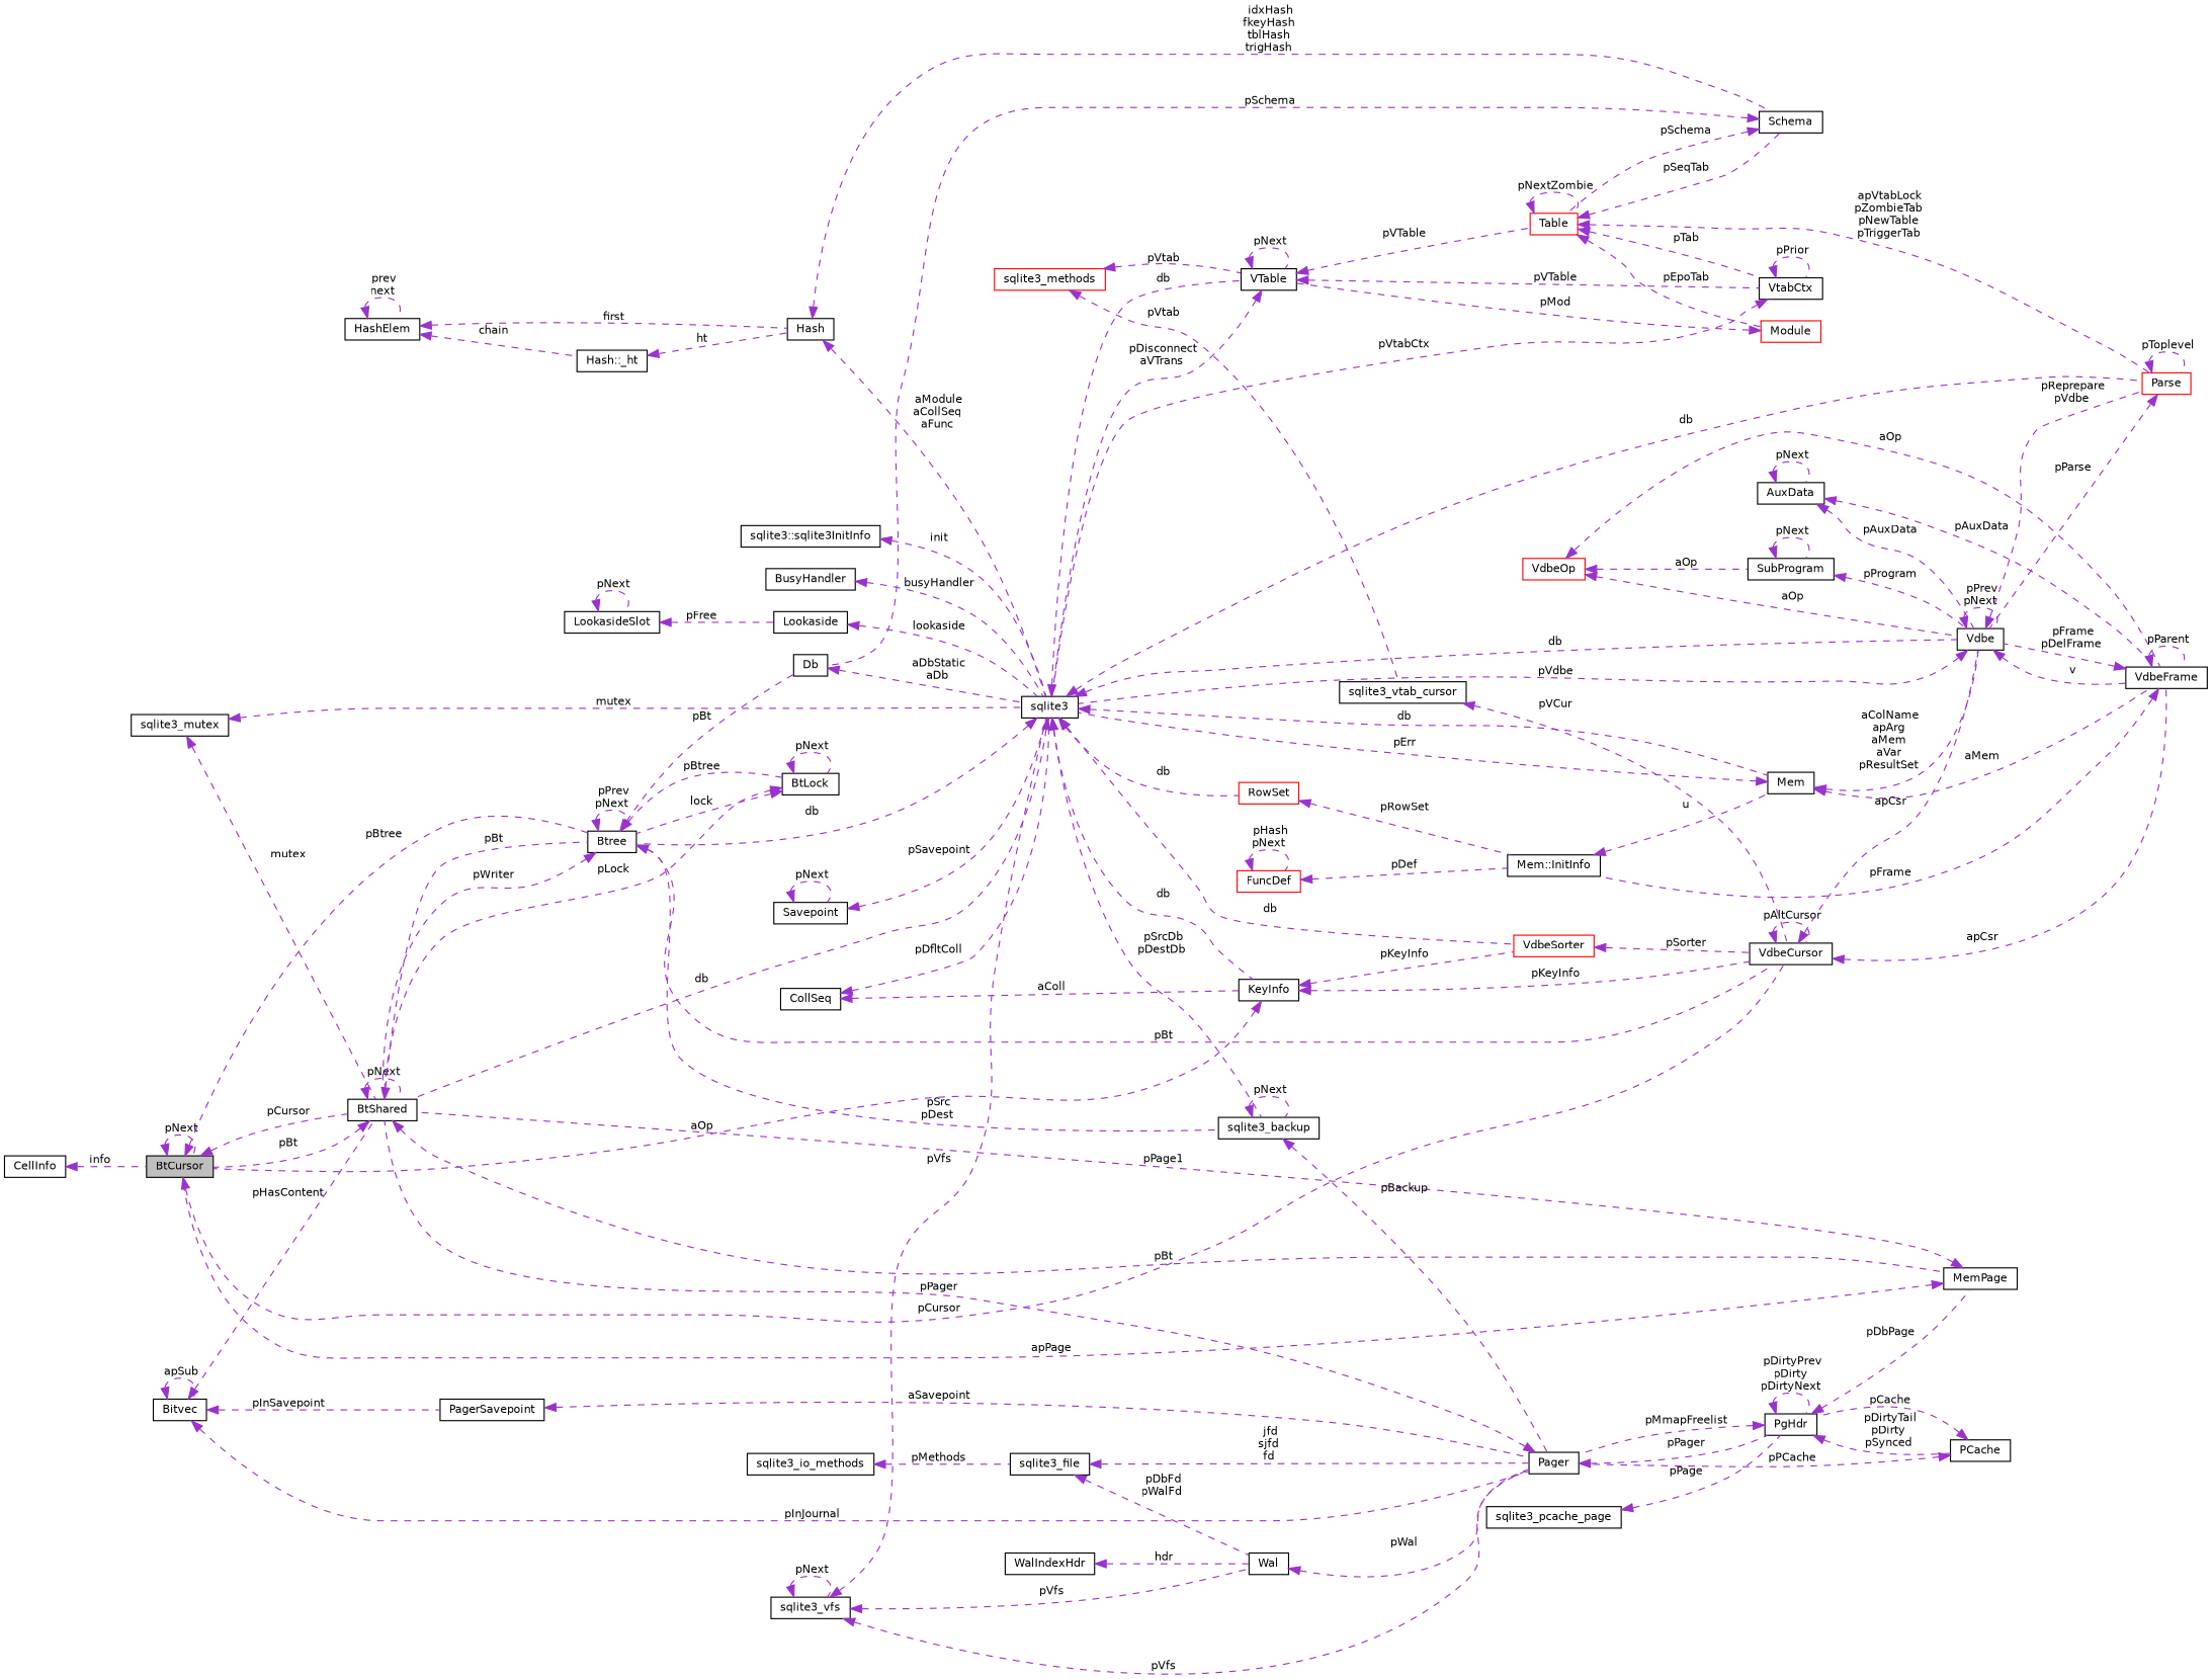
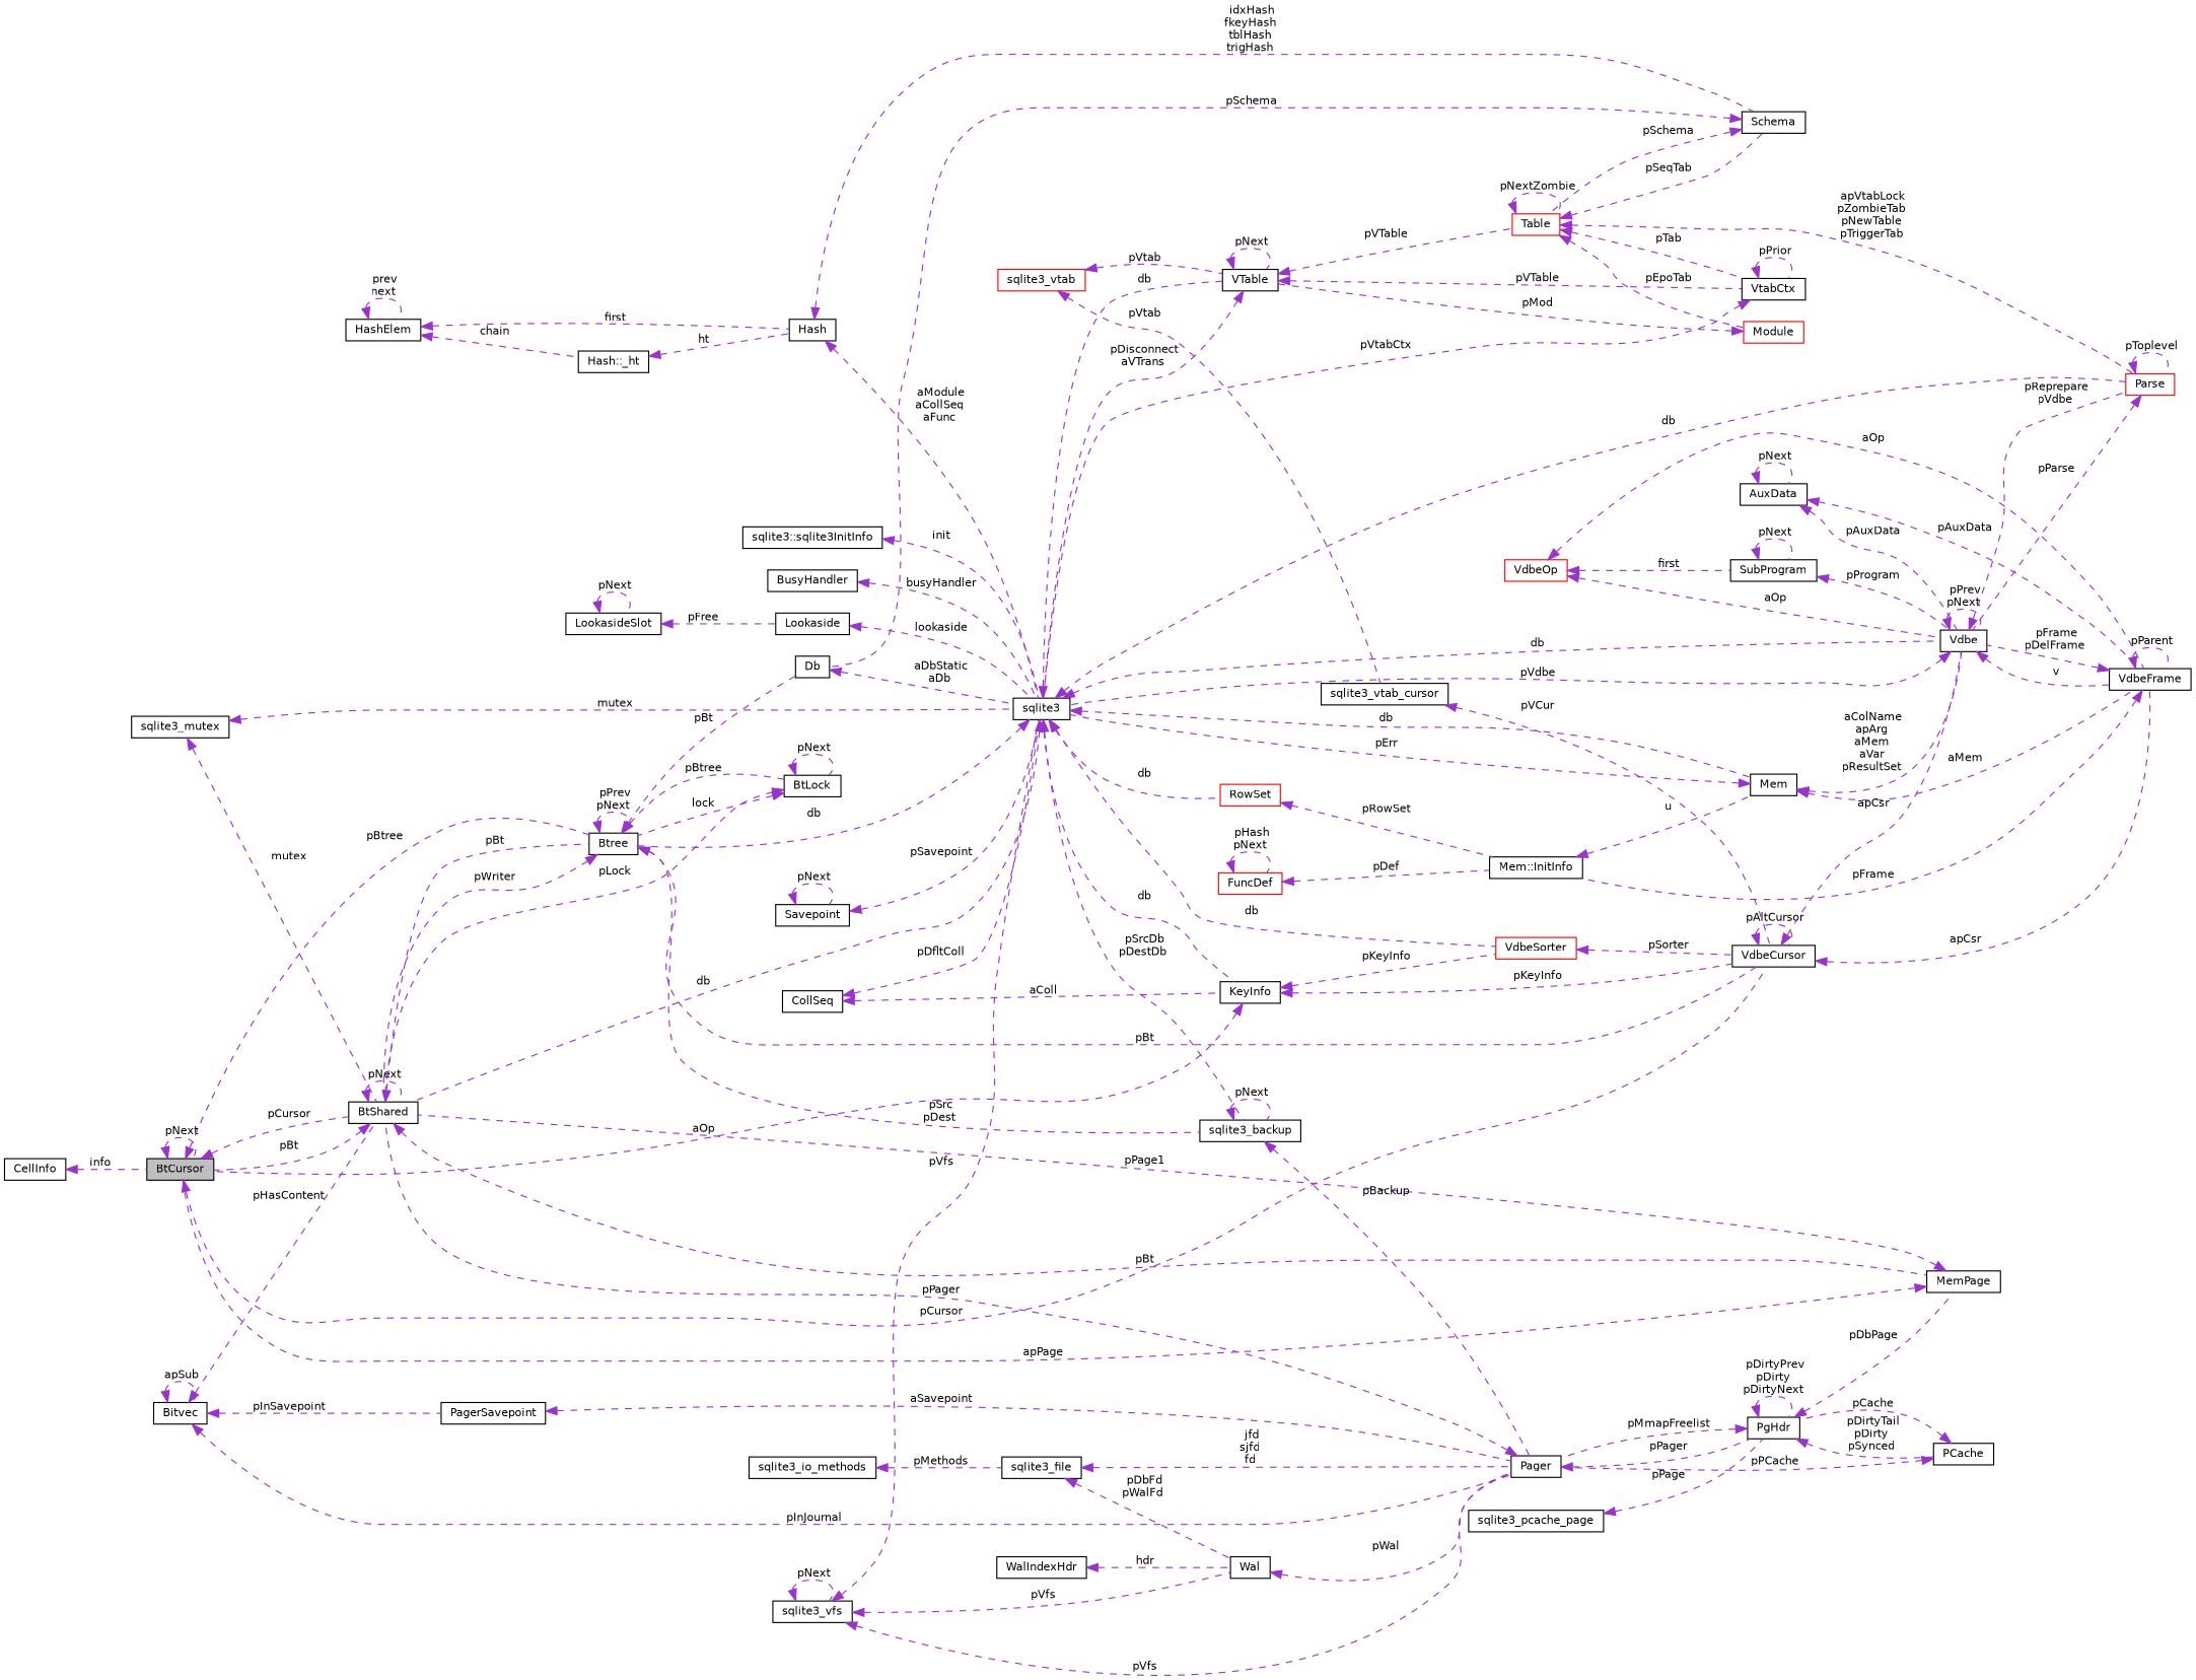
  digraph {
    rankdir=LR
    node [color=black fillcolor=white fontname=Helvetica fontsize=10 shape=record style=filled]
    edge [color=darkorchid3 dir=back fontname=Helvetica fontsize=10 labelfontname=Helvetica labelfontsize=10 style=dashed]
    n1 [fillcolor=grey75 fontcolor=black height=0.2 label=BtCursor width=0.4]
    n2 [height=0.2 label=BtShared width=0.4]
    n3 [height=0.2 label=VdbeCursor width=0.4]
    n4 [height=0.2 label=Btree width=0.4]
    n5 [height=0.2 label=MemPage width=0.4]
    n6 [height=0.2 label=Vdbe width=0.4]
    n7 [height=0.2 label=VdbeFrame width=0.4]
    n8 [height=0.2 label=CellInfo width=0.4]
    n9 [height=0.2 label=sqlite3_backup width=0.4]
    n10 [height=0.2 label=BtLock width=0.4]
    n11 [height=0.2 label=Db width=0.4]
    n12 [height=0.2 label=sqlite3 width=0.4]
    n13 [height=0.2 label=Mem width=0.4]
    n14 [height=0.2 label=KeyInfo width=0.4]
    n15 [color=red height=0.2 label=VdbeSorter width=0.4]
    n16 [color=red height=0.2 label=Parse width=0.4]
    n17 [height=0.2 label=VTable width=0.4]
    n18 [color=red height=0.2 label=RowSet width=0.4]
    n19 [color=red height=0.2 label=Table width=0.4]
    n20 [height=0.2 label=VtabCtx width=0.4]
    n21 [height=0.2 label="Mem::InitInfo" width=0.4]
    n22 [height=0.2 label=Pager width=0.4]
    n23 [height=0.2 label=AuxData width=0.4]
    n24 [height=0.2 label=SubProgram width=0.4]
    n25 [color=red height=0.2 label=VdbeOp width=0.4]
    n26 [height=0.2 label=sqlite3_vtab_cursor width=0.4]
-   n27 [color=red height=0.2 label=sqlite3_methods width=0.4]
+   n27 [color=red height=0.2 label=sqlite3_vtab width=0.4]
    n28 [height=0.2 label=CollSeq width=0.4]
    n29 [height=0.2 label=Schema width=0.4]
    n30 [color=red height=0.2 label=Module width=0.4]
    n31 [height=0.2 label=Hash width=0.4]
    n32 [height=0.2 label="Hash::_ht" width=0.4]
    n33 [height=0.2 label=HashElem width=0.4]
    n34 [color=red height=0.2 label=FuncDef width=0.4]
    n35 [height=0.2 label=Savepoint width=0.4]
    n36 [height=0.2 label=Lookaside width=0.4]
    n37 [height=0.2 label=LookasideSlot width=0.4]
    n38 [height=0.2 label=sqlite3_mutex width=0.4]
    n39 [height=0.2 label=sqlite3_vfs width=0.4]
    n40 [height=0.2 label=Wal width=0.4]
    n41 [height=0.2 label=PgHdr width=0.4]
    n42 [height=0.2 label="sqlite3::sqlite3InitInfo" width=0.4]
    n43 [height=0.2 label=BusyHandler width=0.4]
    n44 [height=0.2 label=Bitvec width=0.4]
    n45 [height=0.2 label=PagerSavepoint width=0.4]
    n46 [height=0.2 label=PCache width=0.4]
    n47 [height=0.2 label=sqlite3_pcache_page width=0.4]
    n48 [height=0.2 label=sqlite3_file width=0.4]
    n49 [height=0.2 label=sqlite3_io_methods width=0.4]
    n50 [height=0.2 label=WalIndexHdr width=0.4]
    n1 -> n1 [label=" pNext"]
    n1 -> n2 [label=" pCursor"]
    n1 -> n3 [label=" pCursor"]
    n1 -> n4 [label=" pBtree"]
    n2 -> n1 [label=" pBt"]
    n2 -> n2 [label=" pNext"]
    n2 -> n4 [label=" pBt"]
    n2 -> n5 [label=" pBt"]
    n3 -> n3 [label=" pAltCursor"]
    n3 -> n6 [label=" apCsr"]
    n3 -> n7 [label=" apCsr"]
    n4 -> n2 [label=" pWriter"]
    n4 -> n3 [label=" pBt"]
    n4 -> n4 [label=" pPrev\npNext"]
    n4 -> n9 [label=" pSrc\npDest"]
    n4 -> n10 [label=" pBtree"]
    n4 -> n11 [label=" pBt"]
    n5 -> n1 [label=" apPage"]
    n5 -> n2 [label=" pPage1"]
    n6 -> n6 [label=" pPrev\npNext"]
    n6 -> n7 [label=" v"]
    n6 -> n12 [label=" pVdbe"]
    n6 -> n16 [label=" pReprepare\npVdbe"]
    n7 -> n6 [label=" pFrame\npDelFrame"]
    n7 -> n7 [label=" pParent"]
    n7 -> n21 [label=" pFrame"]
    n8 -> n1 [label=" info"]
    n9 -> n9 [label=" pNext"]
    n9 -> n22 [label=" pBackup"]
    n10 -> n2 [label=" pLock"]
    n10 -> n4 [label=" lock"]
    n10 -> n10 [label=" pNext"]
    n11 -> n12 [label=" aDbStatic\naDb"]
    n12 -> n2 [label=" db"]
    n12 -> n4 [label=" db"]
    n12 -> n6 [label=" db"]
    n12 -> n9 [label=" pSrcDb\npDestDb"]
    n12 -> n13 [label=" db"]
    n12 -> n14 [label=" db"]
    n12 -> n15 [label=" db"]
    n12 -> n16 [label=" db"]
    n12 -> n17 [label=" db"]
    n12 -> n18 [label=" db"]
    n13 -> n6 [label=" aColName\napArg\naMem\naVar\npResultSet"]
    n13 -> n7 [label=" aMem"]
    n13 -> n12 [label=" pErr"]
    n14 -> n1 [label=" aOp"]
    n14 -> n3 [label=" pKeyInfo"]
    n14 -> n15 [label=" pKeyInfo"]
    n15 -> n3 [label=" pSorter"]
    n16 -> n6 [label=" pParse"]
    n16 -> n16 [label=" pToplevel"]
    n17 -> n12 [label=" pDisconnect\naVTrans"]
    n17 -> n17 [label=" pNext"]
    n17 -> n19 [label=" pVTable"]
    n17 -> n20 [label=" pVTable"]
    n18 -> n21 [label=" pRowSet"]
    n19 -> n16 [label=" apVtabLock\npZombieTab\npNewTable\npTriggerTab"]
    n19 -> n19 [label=" pNextZombie"]
    n19 -> n20 [label=" pTab"]
    n19 -> n29 [label=" pSeqTab"]
    n19 -> n30 [label=" pEpoTab"]
    n20 -> n12 [label=" pVtabCtx"]
    n20 -> n20 [label=" pPrior"]
    n21 -> n13 [label=" u"]
    n22 -> n2 [label=" pPager"]
    n22 -> n41 [label=" pPager"]
    n23 -> n6 [label=" pAuxData"]
    n23 -> n7 [label=" pAuxData"]
    n23 -> n23 [label=" pNext"]
    n24 -> n6 [label=" pProgram"]
    n24 -> n24 [label=" pNext"]
    n25 -> n6 [label=" aOp"]
    n25 -> n7 [label=" aOp"]
-   n25 -> n24 [label=" aOp"]
+   n25 -> n24 [label=" first"]
    n26 -> n3 [label=" pVCur"]
    n27 -> n17 [label=" pVtab"]
    n27 -> n26 [label=" pVtab"]
    n28 -> n12 [label=" pDfltColl"]
    n28 -> n14 [label=" aColl"]
    n29 -> n11 [label=" pSchema"]
    n29 -> n19 [label=" pSchema"]
    n30 -> n17 [label=" pMod"]
    n31 -> n12 [label=" aModule\naCollSeq\naFunc"]
    n31 -> n29 [label=" idxHash\nfkeyHash\ntblHash\ntrigHash"]
    n32 -> n31 [label=" ht"]
    n33 -> n31 [label=" first"]
    n33 -> n32 [label=" chain"]
    n33 -> n33 [label=" prev\nnext"]
    n34 -> n21 [label=" pDef"]
    n34 -> n34 [label=" pHash\npNext"]
    n35 -> n12 [label=" pSavepoint"]
    n35 -> n35 [label=" pNext"]
    n36 -> n12 [label=" lookaside"]
    n37 -> n36 [label=" pFree"]
    n37 -> n37 [label=" pNext"]
    n38 -> n2 [label=" mutex"]
    n38 -> n12 [label=" mutex"]
    n39 -> n12 [label=" pVfs"]
    n39 -> n22 [label=" pVfs"]
    n39 -> n39 [label=" pNext"]
    n39 -> n40 [label=" pVfs"]
    n40 -> n22 [label=" pWal"]
    n41 -> n5 [label=" pDbPage"]
    n41 -> n22 [label=" pMmapFreelist"]
    n41 -> n41 [label=" pDirtyPrev\npDirty\npDirtyNext"]
    n41 -> n46 [label=" pDirtyTail\npDirty\npSynced"]
    n42 -> n12 [label=" init"]
    n43 -> n12 [label=" busyHandler"]
    n44 -> n2 [label=" pHasContent"]
    n44 -> n22 [label=" pInJournal"]
    n44 -> n44 [label=" apSub"]
    n44 -> n45 [label=" pInSavepoint"]
    n45 -> n22 [label=" aSavepoint"]
    n46 -> n22 [label=" pPCache"]
    n46 -> n41 [label=" pCache"]
    n47 -> n41 [label=" pPage"]
    n48 -> n22 [label=" jfd\nsjfd\nfd"]
    n48 -> n40 [label=" pDbFd\npWalFd"]
    n49 -> n48 [label=" pMethods"]
    n50 -> n40 [label=" hdr"]
  }
